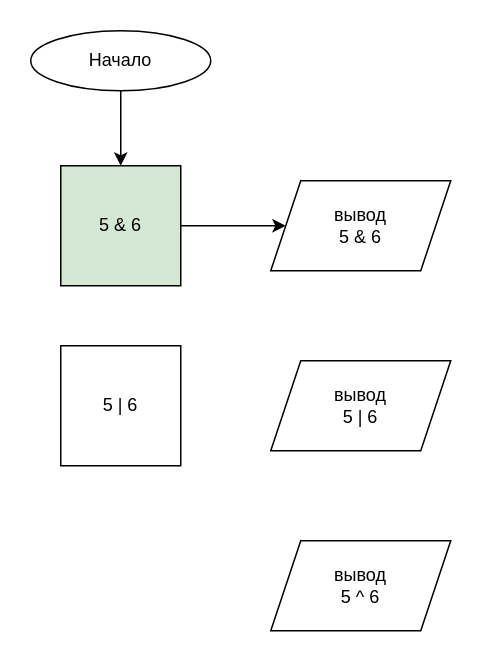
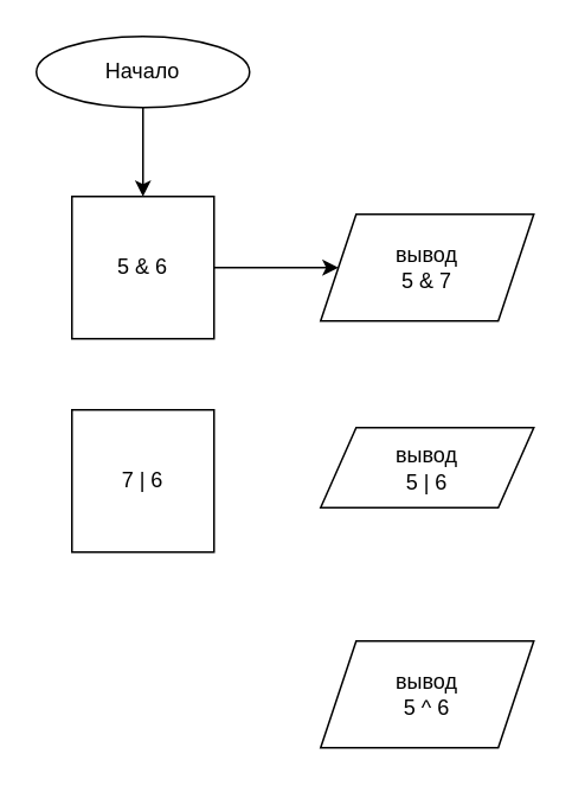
  <mxCell id="0" />
  <mxCell id="1" parent="0" />
  <mxCell id="2" style="edgeStyle=orthogonalEdgeStyle;rounded=0;orthogonalLoop=1;jettySize=auto;html=1;" edge="1" parent="1" source="3" target="5"><mxGeometry relative="1" as="geometry" /></mxCell>
  <mxCell id="3" value="Начало" style="ellipse;whiteSpace=wrap;html=1;" vertex="1" parent="1"><mxGeometry x="20" y="20" width="120" height="40" as="geometry" /></mxCell>
  <mxCell id="4" style="edgeStyle=orthogonalEdgeStyle;rounded=0;orthogonalLoop=1;jettySize=auto;html=1;" edge="1" parent="1" source="5" target="6"><mxGeometry relative="1" as="geometry"><mxPoint x="180" y="150" as="targetPoint" /></mxGeometry></mxCell>
- <mxCell id="5" value="5 &amp;amp; 6" style="whiteSpace=wrap;html=1;aspect=fixed;fillColor=#d5e8d4;" vertex="1" parent="1"><mxGeometry x="40" y="110" width="80" height="80" as="geometry" /></mxCell>
- <mxCell id="6" value="вывод&lt;br&gt;5 &amp;amp; 6" style="shape=parallelogram;perimeter=parallelogramPerimeter;whiteSpace=wrap;html=1;fixedSize=1;" vertex="1" parent="1"><mxGeometry x="180" y="120" width="120" height="60" as="geometry" /></mxCell>
- <mxCell id="7" value="5 | 6" style="whiteSpace=wrap;html=1;aspect=fixed;" vertex="1" parent="1"><mxGeometry x="40" y="230" width="80" height="80" as="geometry" /></mxCell>
- <mxCell id="8" value="вывод&lt;br&gt;5 | 6" style="shape=parallelogram;perimeter=parallelogramPerimeter;whiteSpace=wrap;html=1;fixedSize=1;" vertex="1" parent="1"><mxGeometry x="180" y="240" width="120" height="60" as="geometry" /></mxCell>
+ <mxCell id="5" value="5 &amp;amp; 6" style="whiteSpace=wrap;html=1;aspect=fixed;" vertex="1" parent="1"><mxGeometry x="40" y="110" width="80" height="80" as="geometry" /></mxCell>
+ <mxCell id="6" value="вывод&lt;br&gt;5 &amp;amp; 7" style="shape=parallelogram;perimeter=parallelogramPerimeter;whiteSpace=wrap;html=1;fixedSize=1;" vertex="1" parent="1"><mxGeometry x="180" y="120" width="120" height="60" as="geometry" /></mxCell>
+ <mxCell id="7" value="7 | 6" style="whiteSpace=wrap;html=1;aspect=fixed;" vertex="1" parent="1"><mxGeometry x="40" y="230" width="80" height="80" as="geometry" /></mxCell>
+ <mxCell id="8" value="вывод&lt;br&gt;5 | 6" style="shape=parallelogram;perimeter=parallelogramPerimeter;whiteSpace=wrap;html=1;fixedSize=1;" vertex="1" parent="1"><mxGeometry x="180" y="240" width="120" height="45" as="geometry" /></mxCell>
  <mxCell id="9" value="вывод&lt;br&gt;5 ^ 6" style="shape=parallelogram;perimeter=parallelogramPerimeter;whiteSpace=wrap;html=1;fixedSize=1;" vertex="1" parent="1"><mxGeometry x="180" y="360" width="120" height="60" as="geometry" /></mxCell>
